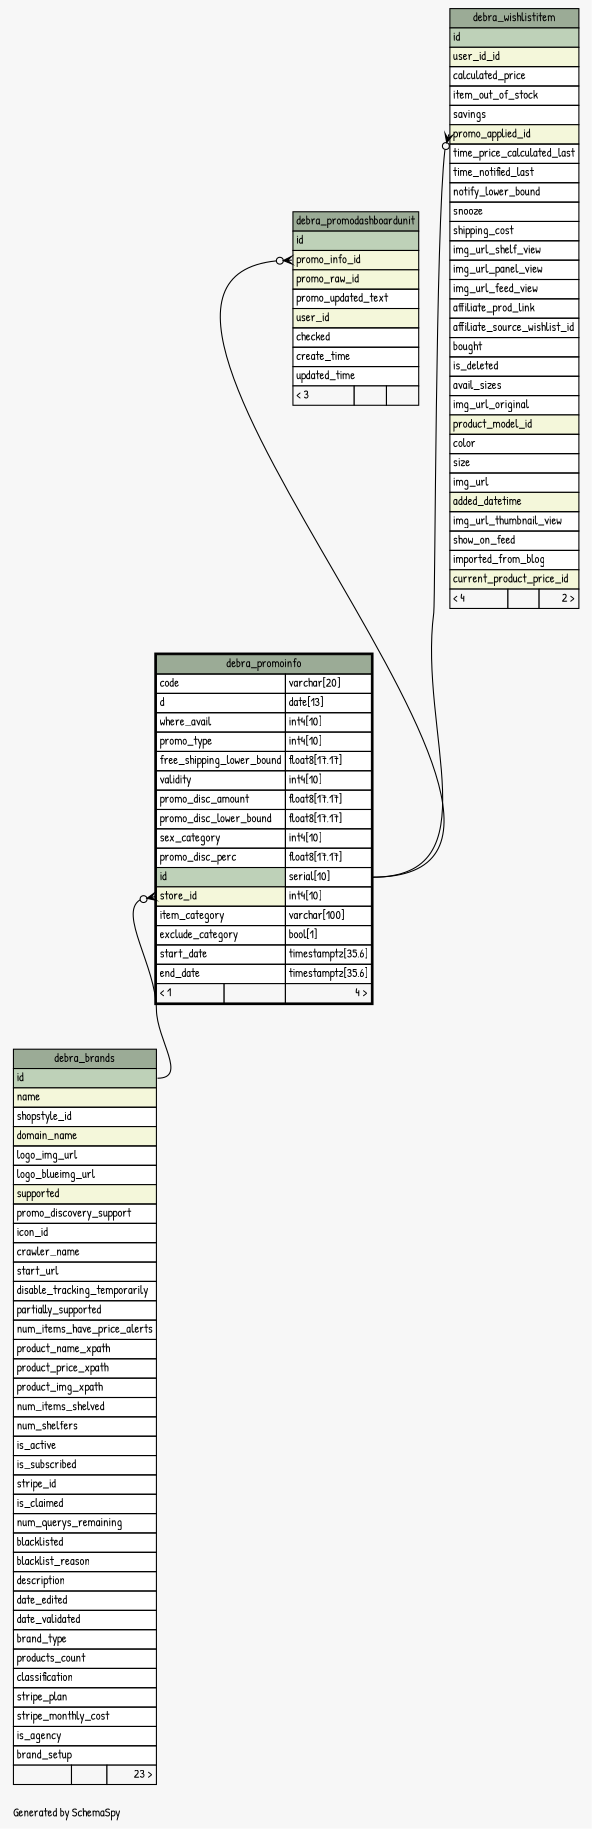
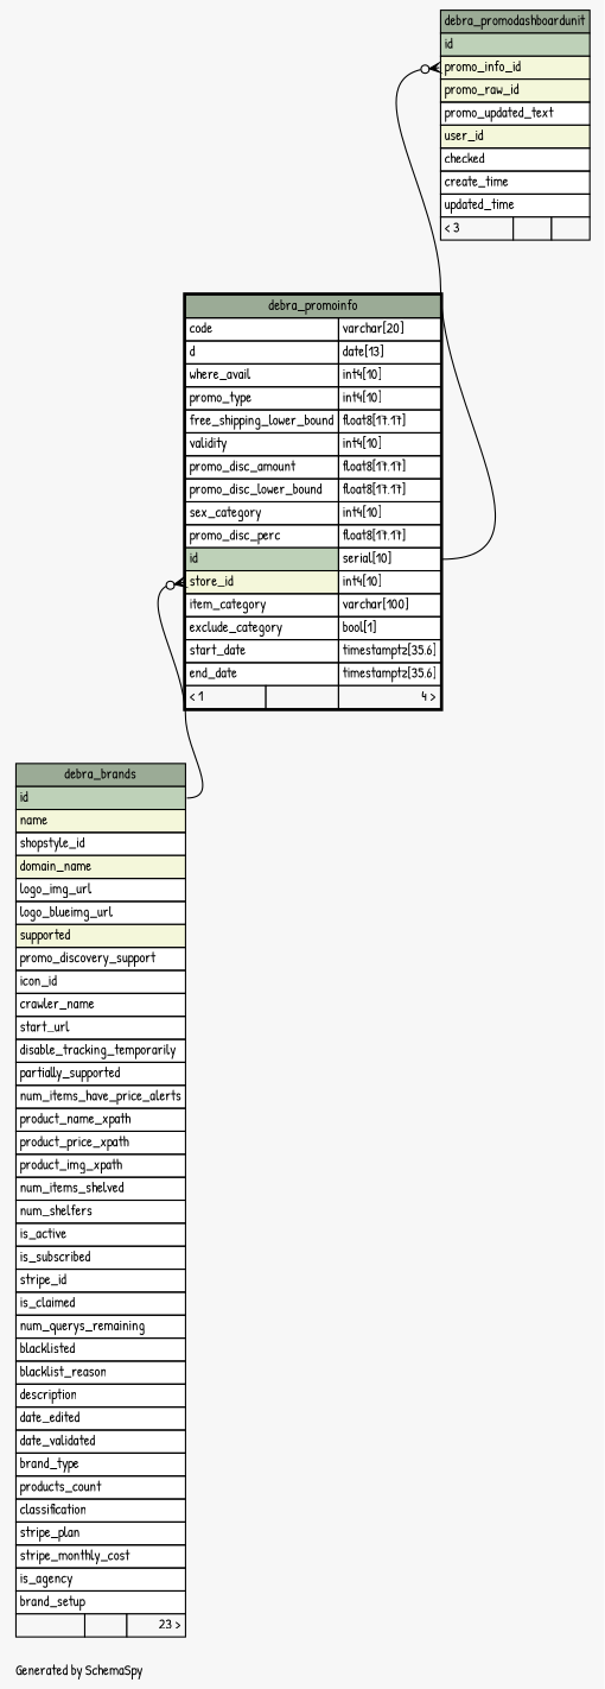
  digraph {
    bgcolor="#f7f7f7"
    fontname="Patrick Hand"
    fontsize=11
    label="\nGenerated by SchemaSpy"
    labeljust=l
    nodesep=0.18
    rankdir=TB
    ranksep=0.46
    node [fontname="Patrick Hand" fontsize=11 shape=plaintext]
    edge [arrowhead=none arrowsize=0.8 arrowtail=crowodot dir=back fontname="Patrick Hand" headport="id.type:e"]
    n1 [label=<     <TABLE BORDER="2" CELLBORDER="1" CELLSPACING="0" BGCOLOR="#ffffff">       <TR><TD COLSPAN="3" BGCOLOR="#9bab96" ALIGN="CENTER">debra_promoinfo</TD></TR>       <TR><TD PORT="code" COLSPAN="2" ALIGN="LEFT">code</TD><TD PORT="code.type" ALIGN="LEFT">varchar[20]</TD></TR>       <TR><TD PORT="d" COLSPAN="2" ALIGN="LEFT">d</TD><TD PORT="d.type" ALIGN="LEFT">date[13]</TD></TR>       <TR><TD PORT="where_avail" COLSPAN="2" ALIGN="LEFT">where_avail</TD><TD PORT="where_avail.type" ALIGN="LEFT">int4[10]</TD></TR>       <TR><TD PORT="promo_type" COLSPAN="2" ALIGN="LEFT">promo_type</TD><TD PORT="promo_type.type" ALIGN="LEFT">int4[10]</TD></TR>       <TR><TD PORT="free_shipping_lower_bound" COLSPAN="2" ALIGN="LEFT">free_shipping_lower_bound</TD><TD PORT="free_shipping_lower_bound.type" ALIGN="LEFT">float8[17,17]</TD></TR>       <TR><TD PORT="validity" COLSPAN="2" ALIGN="LEFT">validity</TD><TD PORT="validity.type" ALIGN="LEFT">int4[10]</TD></TR>       <TR><TD PORT="promo_disc_amount" COLSPAN="2" ALIGN="LEFT">promo_disc_amount</TD><TD PORT="promo_disc_amount.type" ALIGN="LEFT">float8[17,17]</TD></TR>       <TR><TD PORT="promo_disc_lower_bound" COLSPAN="2" ALIGN="LEFT">promo_disc_lower_bound</TD><TD PORT="promo_disc_lower_bound.type" ALIGN="LEFT">float8[17,17]</TD></TR>       <TR><TD PORT="sex_category" COLSPAN="2" ALIGN="LEFT">sex_category</TD><TD PORT="sex_category.type" ALIGN="LEFT">int4[10]</TD></TR>       <TR><TD PORT="promo_disc_perc" COLSPAN="2" ALIGN="LEFT">promo_disc_perc</TD><TD PORT="promo_disc_perc.type" ALIGN="LEFT">float8[17,17]</TD></TR>       <TR><TD PORT="id" COLSPAN="2" BGCOLOR="#bed1b8" ALIGN="LEFT">id</TD><TD PORT="id.type" ALIGN="LEFT">serial[10]</TD></TR>       <TR><TD PORT="store_id" COLSPAN="2" BGCOLOR="#f4f7da" ALIGN="LEFT">store_id</TD><TD PORT="store_id.type" ALIGN="LEFT">int4[10]</TD></TR>       <TR><TD PORT="item_category" COLSPAN="2" ALIGN="LEFT">item_category</TD><TD PORT="item_category.type" ALIGN="LEFT">varchar[100]</TD></TR>       <TR><TD PORT="exclude_category" COLSPAN="2" ALIGN="LEFT">exclude_category</TD><TD PORT="exclude_category.type" ALIGN="LEFT">bool[1]</TD></TR>       <TR><TD PORT="start_date" COLSPAN="2" ALIGN="LEFT">start_date</TD><TD PORT="start_date.type" ALIGN="LEFT">timestamptz[35,6]</TD></TR>       <TR><TD PORT="end_date" COLSPAN="2" ALIGN="LEFT">end_date</TD><TD PORT="end_date.type" ALIGN="LEFT">timestamptz[35,6]</TD></TR>       <TR><TD ALIGN="LEFT" BGCOLOR="#f7f7f7">&lt; 1</TD><TD ALIGN="RIGHT" BGCOLOR="#f7f7f7">  </TD><TD ALIGN="RIGHT" BGCOLOR="#f7f7f7">4 &gt;</TD></TR>     </TABLE>>]
    n2 [label=<     <TABLE BORDER="0" CELLBORDER="1" CELLSPACING="0" BGCOLOR="#ffffff">       <TR><TD COLSPAN="3" BGCOLOR="#9bab96" ALIGN="CENTER">debra_brands</TD></TR>       <TR><TD PORT="id" COLSPAN="3" BGCOLOR="#bed1b8" ALIGN="LEFT">id</TD></TR>       <TR><TD PORT="name" COLSPAN="3" BGCOLOR="#f4f7da" ALIGN="LEFT">name</TD></TR>       <TR><TD PORT="shopstyle_id" COLSPAN="3" ALIGN="LEFT">shopstyle_id</TD></TR>       <TR><TD PORT="domain_name" COLSPAN="3" BGCOLOR="#f4f7da" ALIGN="LEFT">domain_name</TD></TR>       <TR><TD PORT="logo_img_url" COLSPAN="3" ALIGN="LEFT">logo_img_url</TD></TR>       <TR><TD PORT="logo_blueimg_url" COLSPAN="3" ALIGN="LEFT">logo_blueimg_url</TD></TR>       <TR><TD PORT="supported" COLSPAN="3" BGCOLOR="#f4f7da" ALIGN="LEFT">supported</TD></TR>       <TR><TD PORT="promo_discovery_support" COLSPAN="3" ALIGN="LEFT">promo_discovery_support</TD></TR>       <TR><TD PORT="icon_id" COLSPAN="3" ALIGN="LEFT">icon_id</TD></TR>       <TR><TD PORT="crawler_name" COLSPAN="3" ALIGN="LEFT">crawler_name</TD></TR>       <TR><TD PORT="start_url" COLSPAN="3" ALIGN="LEFT">start_url</TD></TR>       <TR><TD PORT="disable_tracking_temporarily" COLSPAN="3" ALIGN="LEFT">disable_tracking_temporarily</TD></TR>       <TR><TD PORT="partially_supported" COLSPAN="3" ALIGN="LEFT">partially_supported</TD></TR>       <TR><TD PORT="num_items_have_price_alerts" COLSPAN="3" ALIGN="LEFT">num_items_have_price_alerts</TD></TR>       <TR><TD PORT="product_name_xpath" COLSPAN="3" ALIGN="LEFT">product_name_xpath</TD></TR>       <TR><TD PORT="product_price_xpath" COLSPAN="3" ALIGN="LEFT">product_price_xpath</TD></TR>       <TR><TD PORT="product_img_xpath" COLSPAN="3" ALIGN="LEFT">product_img_xpath</TD></TR>       <TR><TD PORT="num_items_shelved" COLSPAN="3" ALIGN="LEFT">num_items_shelved</TD></TR>       <TR><TD PORT="num_shelfers" COLSPAN="3" ALIGN="LEFT">num_shelfers</TD></TR>       <TR><TD PORT="is_active" COLSPAN="3" ALIGN="LEFT">is_active</TD></TR>       <TR><TD PORT="is_subscribed" COLSPAN="3" ALIGN="LEFT">is_subscribed</TD></TR>       <TR><TD PORT="stripe_id" COLSPAN="3" ALIGN="LEFT">stripe_id</TD></TR>       <TR><TD PORT="is_claimed" COLSPAN="3" ALIGN="LEFT">is_claimed</TD></TR>       <TR><TD PORT="num_querys_remaining" COLSPAN="3" ALIGN="LEFT">num_querys_remaining</TD></TR>       <TR><TD PORT="blacklisted" COLSPAN="3" ALIGN="LEFT">blacklisted</TD></TR>       <TR><TD PORT="blacklist_reason" COLSPAN="3" ALIGN="LEFT">blacklist_reason</TD></TR>       <TR><TD PORT="description" COLSPAN="3" ALIGN="LEFT">description</TD></TR>       <TR><TD PORT="date_edited" COLSPAN="3" ALIGN="LEFT">date_edited</TD></TR>       <TR><TD PORT="date_validated" COLSPAN="3" ALIGN="LEFT">date_validated</TD></TR>       <TR><TD PORT="brand_type" COLSPAN="3" ALIGN="LEFT">brand_type</TD></TR>       <TR><TD PORT="products_count" COLSPAN="3" ALIGN="LEFT">products_count</TD></TR>       <TR><TD PORT="classification" COLSPAN="3" ALIGN="LEFT">classification</TD></TR>       <TR><TD PORT="stripe_plan" COLSPAN="3" ALIGN="LEFT">stripe_plan</TD></TR>       <TR><TD PORT="stripe_monthly_cost" COLSPAN="3" ALIGN="LEFT">stripe_monthly_cost</TD></TR>       <TR><TD PORT="is_agency" COLSPAN="3" ALIGN="LEFT">is_agency</TD></TR>       <TR><TD PORT="brand_setup" COLSPAN="3" ALIGN="LEFT">brand_setup</TD></TR>       <TR><TD ALIGN="LEFT" BGCOLOR="#f7f7f7">  </TD><TD ALIGN="RIGHT" BGCOLOR="#f7f7f7">  </TD><TD ALIGN="RIGHT" BGCOLOR="#f7f7f7">23 &gt;</TD></TR>     </TABLE>>]
    n3 [label=<     <TABLE BORDER="0" CELLBORDER="1" CELLSPACING="0" BGCOLOR="#ffffff">       <TR><TD COLSPAN="3" BGCOLOR="#9bab96" ALIGN="CENTER">debra_promodashboardunit</TD></TR>       <TR><TD PORT="id" COLSPAN="3" BGCOLOR="#bed1b8" ALIGN="LEFT">id</TD></TR>       <TR><TD PORT="promo_info_id" COLSPAN="3" BGCOLOR="#f4f7da" ALIGN="LEFT">promo_info_id</TD></TR>       <TR><TD PORT="promo_raw_id" COLSPAN="3" BGCOLOR="#f4f7da" ALIGN="LEFT">promo_raw_id</TD></TR>       <TR><TD PORT="promo_updated_text" COLSPAN="3" ALIGN="LEFT">promo_updated_text</TD></TR>       <TR><TD PORT="user_id" COLSPAN="3" BGCOLOR="#f4f7da" ALIGN="LEFT">user_id</TD></TR>       <TR><TD PORT="checked" COLSPAN="3" ALIGN="LEFT">checked</TD></TR>       <TR><TD PORT="create_time" COLSPAN="3" ALIGN="LEFT">create_time</TD></TR>       <TR><TD PORT="updated_time" COLSPAN="3" ALIGN="LEFT">updated_time</TD></TR>       <TR><TD ALIGN="LEFT" BGCOLOR="#f7f7f7">&lt; 3</TD><TD ALIGN="RIGHT" BGCOLOR="#f7f7f7">  </TD><TD ALIGN="RIGHT" BGCOLOR="#f7f7f7">  </TD></TR>     </TABLE>>]
-   n4 [label=<     <TABLE BORDER="0" CELLBORDER="1" CELLSPACING="0" BGCOLOR="#ffffff">       <TR><TD COLSPAN="3" BGCOLOR="#9bab96" ALIGN="CENTER">debra_wishlistitem</TD></TR>       <TR><TD PORT="id" COLSPAN="3" BGCOLOR="#bed1b8" ALIGN="LEFT">id</TD></TR>       <TR><TD PORT="user_id_id" COLSPAN="3" BGCOLOR="#f4f7da" ALIGN="LEFT">user_id_id</TD></TR>       <TR><TD PORT="calculated_price" COLSPAN="3" ALIGN="LEFT">calculated_price</TD></TR>       <TR><TD PORT="item_out_of_stock" COLSPAN="3" ALIGN="LEFT">item_out_of_stock</TD></TR>       <TR><TD PORT="savings" COLSPAN="3" ALIGN="LEFT">savings</TD></TR>       <TR><TD PORT="promo_applied_id" COLSPAN="3" BGCOLOR="#f4f7da" ALIGN="LEFT">promo_applied_id</TD></TR>       <TR><TD PORT="time_price_calculated_last" COLSPAN="3" ALIGN="LEFT">time_price_calculated_last</TD></TR>       <TR><TD PORT="time_notified_last" COLSPAN="3" ALIGN="LEFT">time_notified_last</TD></TR>       <TR><TD PORT="notify_lower_bound" COLSPAN="3" ALIGN="LEFT">notify_lower_bound</TD></TR>       <TR><TD PORT="snooze" COLSPAN="3" ALIGN="LEFT">snooze</TD></TR>       <TR><TD PORT="shipping_cost" COLSPAN="3" ALIGN="LEFT">shipping_cost</TD></TR>       <TR><TD PORT="img_url_shelf_view" COLSPAN="3" ALIGN="LEFT">img_url_shelf_view</TD></TR>       <TR><TD PORT="img_url_panel_view" COLSPAN="3" ALIGN="LEFT">img_url_panel_view</TD></TR>       <TR><TD PORT="img_url_feed_view" COLSPAN="3" ALIGN="LEFT">img_url_feed_view</TD></TR>       <TR><TD PORT="affiliate_prod_link" COLSPAN="3" ALIGN="LEFT">affiliate_prod_link</TD></TR>       <TR><TD PORT="affiliate_source_wishlist_id" COLSPAN="3" ALIGN="LEFT">affiliate_source_wishlist_id</TD></TR>       <TR><TD PORT="bought" COLSPAN="3" ALIGN="LEFT">bought</TD></TR>       <TR><TD PORT="is_deleted" COLSPAN="3" ALIGN="LEFT">is_deleted</TD></TR>       <TR><TD PORT="avail_sizes" COLSPAN="3" ALIGN="LEFT">avail_sizes</TD></TR>       <TR><TD PORT="img_url_original" COLSPAN="3" ALIGN="LEFT">img_url_original</TD></TR>       <TR><TD PORT="product_model_id" COLSPAN="3" BGCOLOR="#f4f7da" ALIGN="LEFT">product_model_id</TD></TR>       <TR><TD PORT="color" COLSPAN="3" ALIGN="LEFT">color</TD></TR>       <TR><TD PORT="size" COLSPAN="3" ALIGN="LEFT">size</TD></TR>       <TR><TD PORT="img_url" COLSPAN="3" ALIGN="LEFT">img_url</TD></TR>       <TR><TD PORT="added_datetime" COLSPAN="3" BGCOLOR="#f4f7da" ALIGN="LEFT">added_datetime</TD></TR>       <TR><TD PORT="img_url_thumbnail_view" COLSPAN="3" ALIGN="LEFT">img_url_thumbnail_view</TD></TR>       <TR><TD PORT="show_on_feed" COLSPAN="3" ALIGN="LEFT">show_on_feed</TD></TR>       <TR><TD PORT="imported_from_blog" COLSPAN="3" ALIGN="LEFT">imported_from_blog</TD></TR>       <TR><TD PORT="current_product_price_id" COLSPAN="3" BGCOLOR="#f4f7da" ALIGN="LEFT">current_product_price_id</TD></TR>       <TR><TD ALIGN="LEFT" BGCOLOR="#f7f7f7">&lt; 4</TD><TD ALIGN="RIGHT" BGCOLOR="#f7f7f7">  </TD><TD ALIGN="RIGHT" BGCOLOR="#f7f7f7">2 &gt;</TD></TR>     </TABLE>>]
    n1 -> n2 [headport="id:e" tailport="store_id:w"]
    n3 -> n1 [tailport="promo_info_id:w"]
-   n4 -> n1 [tailport="promo_applied_id:w"]
  }
